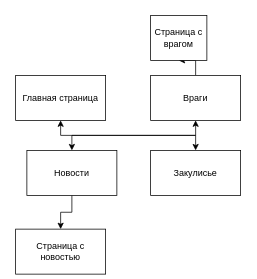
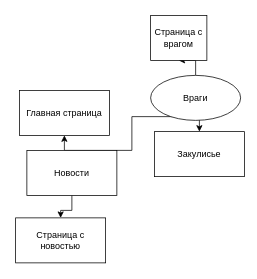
  <mxCell id="0" />
  <mxCell id="1" parent="0" />
  <mxCell id="2" style="edgeStyle=orthogonalEdgeStyle;rounded=0;orthogonalLoop=1;jettySize=auto;html=1;exitX=0.5;exitY=1;exitDx=0;exitDy=0;entryX=0.5;entryY=0;entryDx=0;entryDy=0;startArrow=classic;startFill=1;" edge="1" parent="1" source="3" target="9"><mxGeometry relative="1" as="geometry" /></mxCell>
- <mxCell id="3" value="Главная страница" style="rounded=0;whiteSpace=wrap;html=1;" vertex="1" parent="1"><mxGeometry x="20" y="100" width="120" height="60" as="geometry" /></mxCell>
- <mxCell id="4" style="edgeStyle=orthogonalEdgeStyle;rounded=0;orthogonalLoop=1;jettySize=auto;html=1;exitX=0.5;exitY=1;exitDx=0;exitDy=0;entryX=0.5;entryY=0;entryDx=0;entryDy=0;startArrow=classic;startFill=1;" edge="1" parent="1" source="6" target="8"><mxGeometry relative="1" as="geometry" /></mxCell>
+ <mxCell id="3" value="Главная страница" style="rounded=0;whiteSpace=wrap;html=1;" vertex="1" parent="1"><mxGeometry x="25" y="120" width="120" height="60" as="geometry" /></mxCell>
  <mxCell id="5" style="edgeStyle=orthogonalEdgeStyle;rounded=0;orthogonalLoop=1;jettySize=auto;html=1;entryX=0.5;entryY=1;entryDx=0;entryDy=0;" edge="1" parent="1" source="6" target="10"><mxGeometry relative="1" as="geometry" /></mxCell>
- <mxCell id="6" value="Враги" style="rounded=0;whiteSpace=wrap;html=1;" vertex="1" parent="1"><mxGeometry x="200" y="100" width="120" height="60" as="geometry" /></mxCell>
+ <mxCell id="6" value="Враги" style="ellipse;whiteSpace=wrap;html=1;" vertex="1" parent="1"><mxGeometry x="200" y="100" width="120" height="60" as="geometry" /></mxCell>
  <mxCell id="7" style="edgeStyle=orthogonalEdgeStyle;rounded=0;orthogonalLoop=1;jettySize=auto;html=1;entryX=0.5;entryY=0;entryDx=0;entryDy=0;" edge="1" parent="1" source="8" target="11"><mxGeometry relative="1" as="geometry" /></mxCell>
  <mxCell id="8" value="Новости" style="rounded=0;whiteSpace=wrap;html=1;" vertex="1" parent="1"><mxGeometry x="35" y="200" width="120" height="60" as="geometry" /></mxCell>
- <mxCell id="9" value="Закулисье" style="rounded=0;whiteSpace=wrap;html=1;" vertex="1" parent="1"><mxGeometry x="200" y="200" width="120" height="60" as="geometry" /></mxCell>
+ <mxCell id="9" value="Закулисье" style="rounded=0;whiteSpace=wrap;html=1;" vertex="1" parent="1"><mxGeometry x="205" y="175" width="120" height="60" as="geometry" /></mxCell>
  <mxCell id="10" value="Страница с врагом" style="rounded=0;whiteSpace=wrap;html=1;" vertex="1" parent="1"><mxGeometry x="200" y="20" width="75" height="60" as="geometry" /></mxCell>
- <mxCell id="11" value="Страница с новостью" style="rounded=0;whiteSpace=wrap;html=1;" vertex="1" parent="1"><mxGeometry x="20" y="305" width="120" height="60" as="geometry" /></mxCell>
+ <mxCell id="11" value="Страница с новостью" style="rounded=0;whiteSpace=wrap;html=1;" vertex="1" parent="1"><mxGeometry x="20" y="290" width="120" height="60" as="geometry" /></mxCell>
